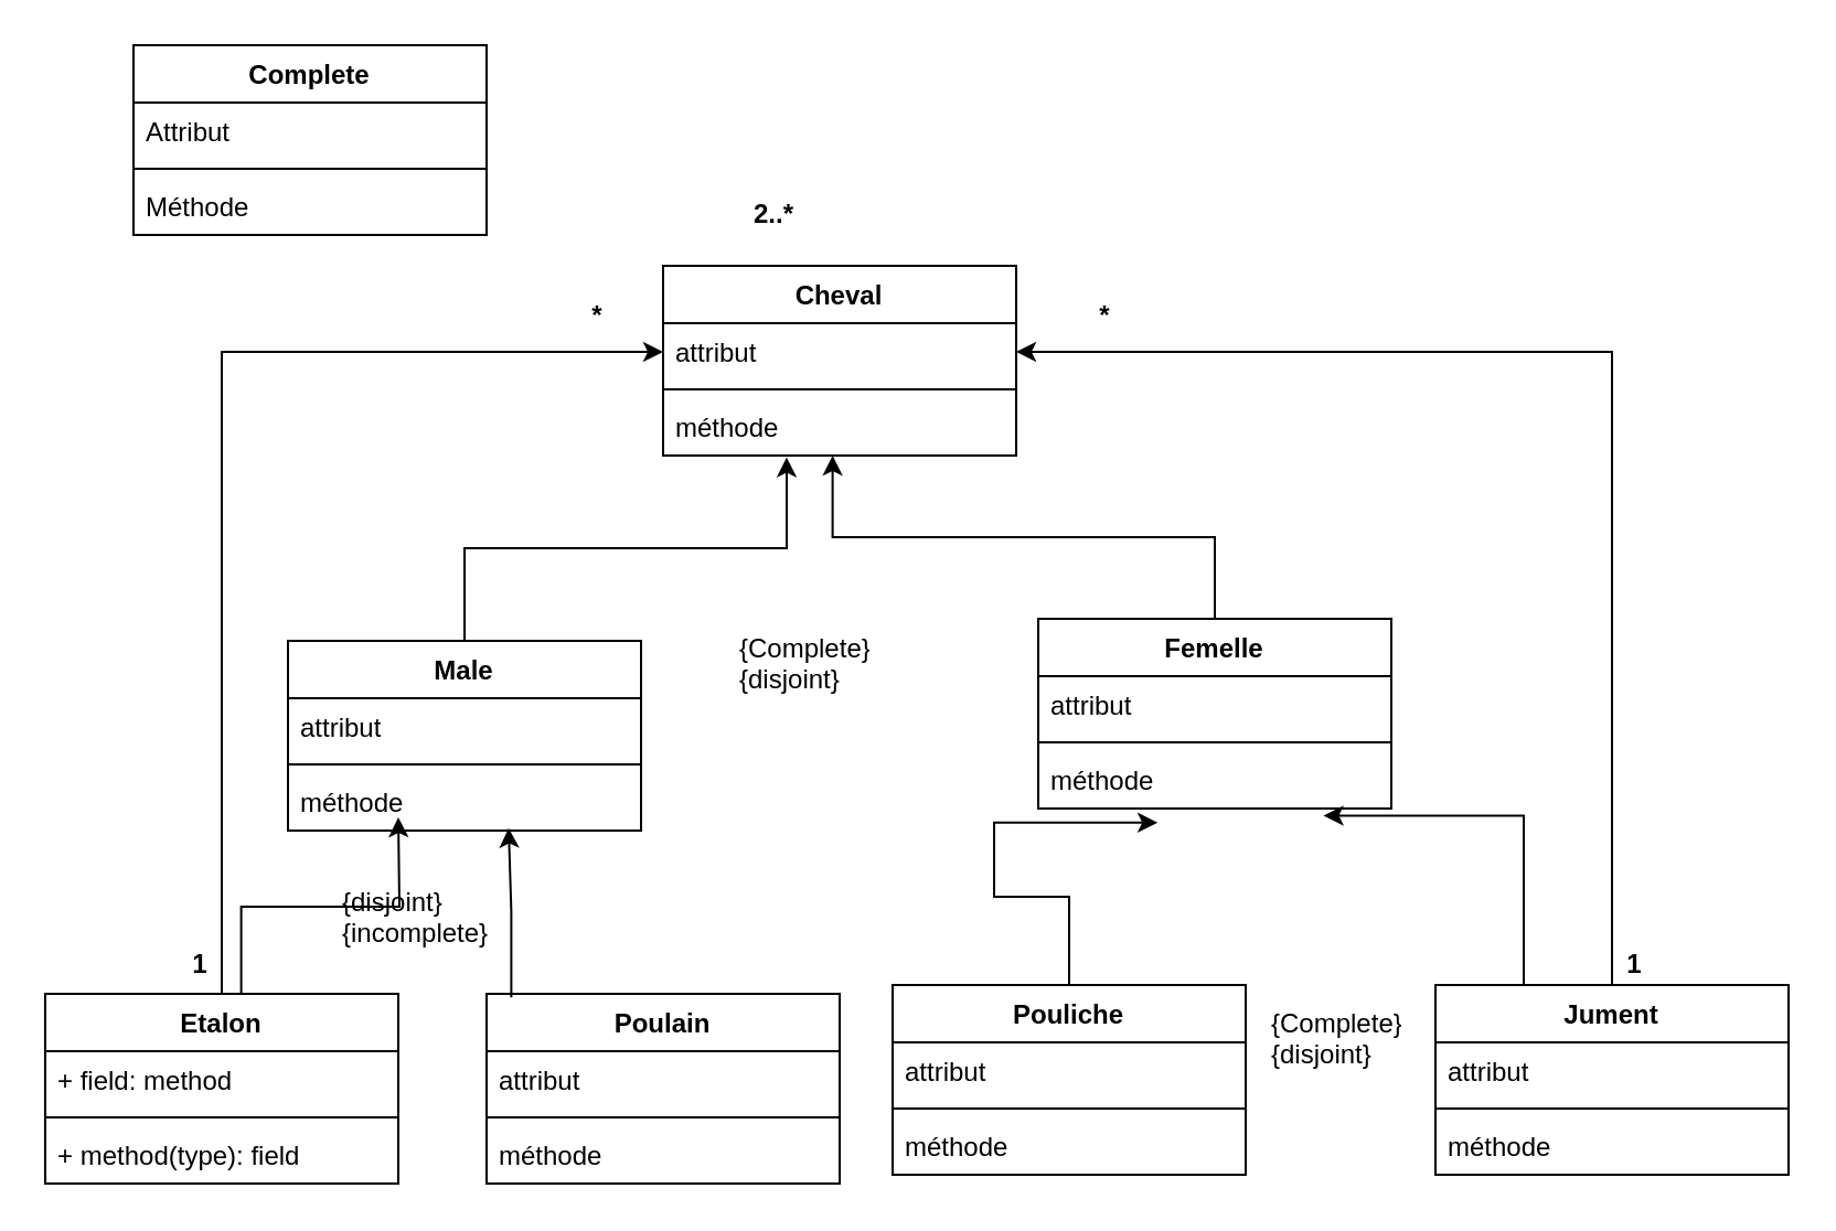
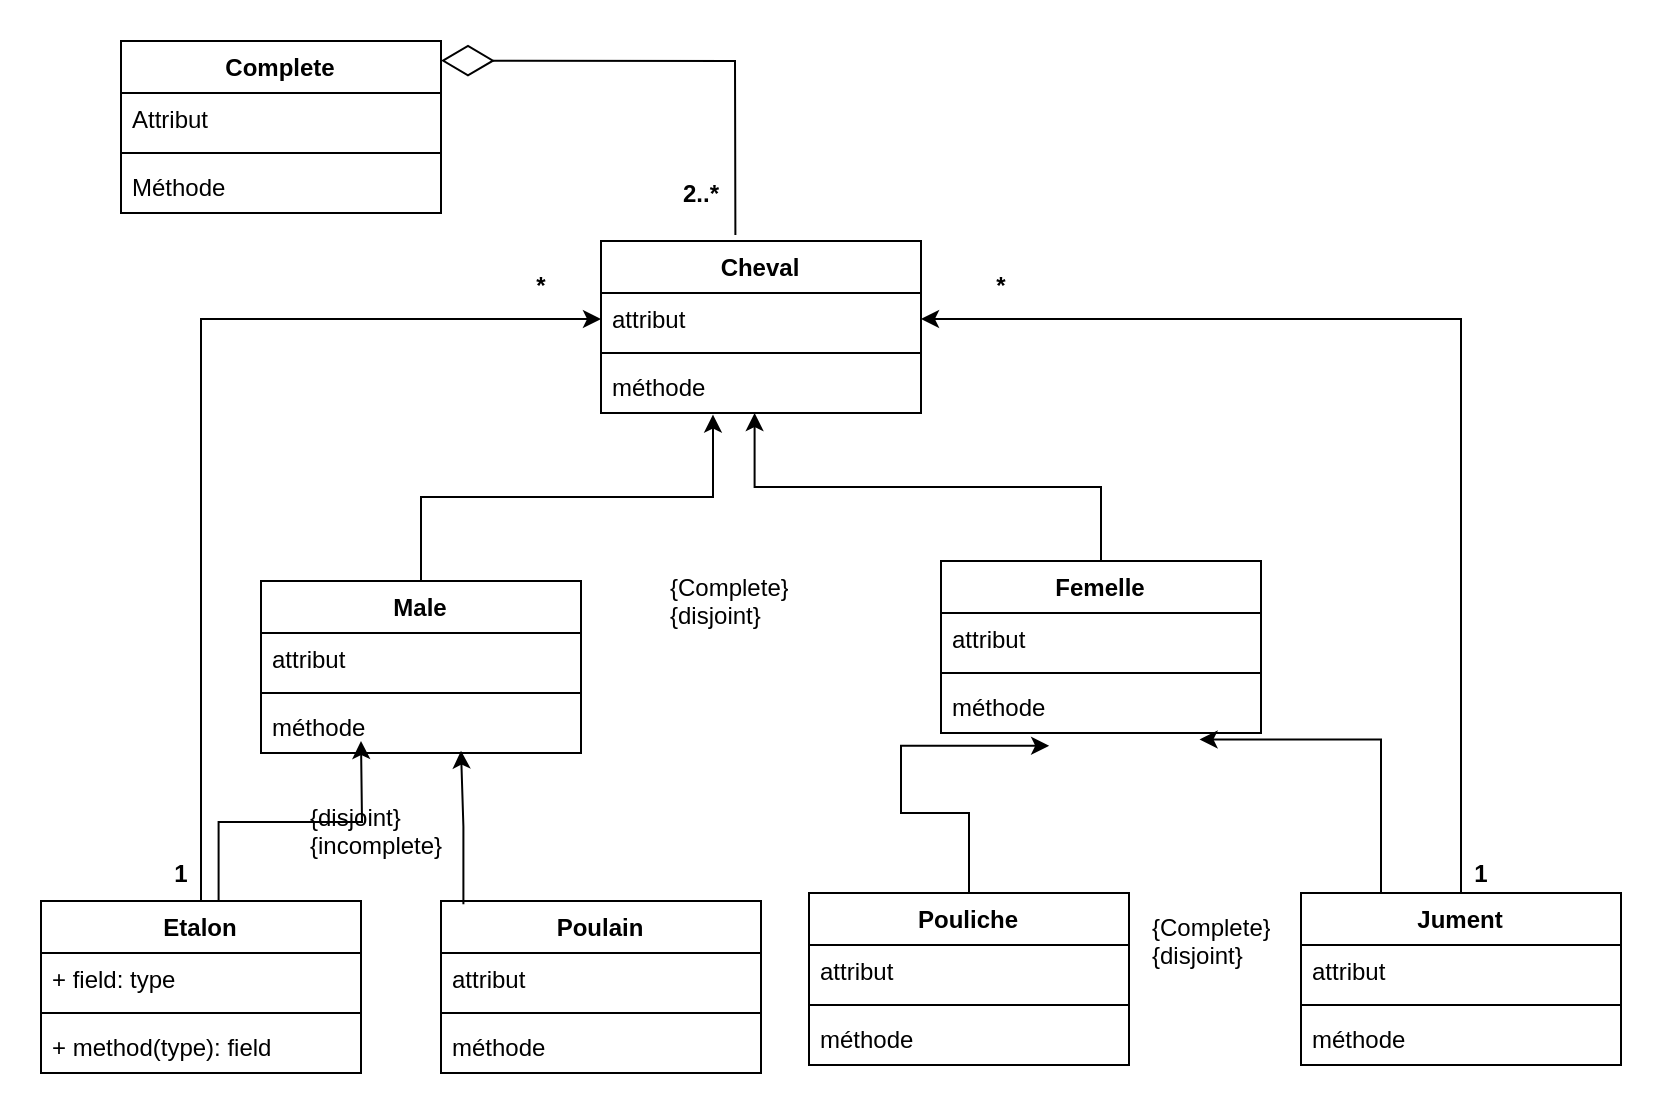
  <mxCell id="0" />
  <mxCell id="1" parent="0" />
  <mxCell id="2" style="edgeStyle=orthogonalEdgeStyle;rounded=0;orthogonalLoop=1;jettySize=auto;html=1;entryX=0;entryY=0.5;entryDx=0;entryDy=0;" edge="1" parent="1" source="3" target="8"><mxGeometry relative="1" as="geometry" /></mxCell>
  <mxCell id="3" value="Etalon" style="swimlane;fontStyle=1;align=center;verticalAlign=top;childLayout=stackLayout;horizontal=1;startSize=26;horizontalStack=0;resizeParent=1;resizeParentMax=0;resizeLast=0;collapsible=1;marginBottom=0;whiteSpace=wrap;html=1;" vertex="1" parent="1"><mxGeometry x="20" y="450" width="160" height="86" as="geometry" /></mxCell>
- <mxCell id="4" value="+ field: method" style="text;strokeColor=none;fillColor=none;align=left;verticalAlign=top;spacingLeft=4;spacingRight=4;overflow=hidden;rotatable=0;points=[[0,0.5],[1,0.5]];portConstraint=eastwest;whiteSpace=wrap;html=1;" vertex="1" parent="3"><mxGeometry y="26" width="160" height="26" as="geometry" /></mxCell>
+ <mxCell id="4" value="+ field: type" style="text;strokeColor=none;fillColor=none;align=left;verticalAlign=top;spacingLeft=4;spacingRight=4;overflow=hidden;rotatable=0;points=[[0,0.5],[1,0.5]];portConstraint=eastwest;whiteSpace=wrap;html=1;" vertex="1" parent="3"><mxGeometry y="26" width="160" height="26" as="geometry" /></mxCell>
  <mxCell id="5" value="" style="line;strokeWidth=1;fillColor=none;align=left;verticalAlign=middle;spacingTop=-1;spacingLeft=3;spacingRight=3;rotatable=0;labelPosition=right;points=[];portConstraint=eastwest;strokeColor=inherit;" vertex="1" parent="3"><mxGeometry y="52" width="160" height="8" as="geometry" /></mxCell>
  <mxCell id="6" value="+ method(type): field" style="text;strokeColor=none;fillColor=none;align=left;verticalAlign=top;spacingLeft=4;spacingRight=4;overflow=hidden;rotatable=0;points=[[0,0.5],[1,0.5]];portConstraint=eastwest;whiteSpace=wrap;html=1;" vertex="1" parent="3"><mxGeometry y="60" width="160" height="26" as="geometry" /></mxCell>
  <mxCell id="7" value="Cheval" style="swimlane;fontStyle=1;align=center;verticalAlign=top;childLayout=stackLayout;horizontal=1;startSize=26;horizontalStack=0;resizeParent=1;resizeParentMax=0;resizeLast=0;collapsible=1;marginBottom=0;whiteSpace=wrap;html=1;" vertex="1" parent="1"><mxGeometry x="300" y="120" width="160" height="86" as="geometry" /></mxCell>
  <mxCell id="8" value="attribut" style="text;strokeColor=none;fillColor=none;align=left;verticalAlign=top;spacingLeft=4;spacingRight=4;overflow=hidden;rotatable=0;points=[[0,0.5],[1,0.5]];portConstraint=eastwest;whiteSpace=wrap;html=1;" vertex="1" parent="7"><mxGeometry y="26" width="160" height="26" as="geometry" /></mxCell>
  <mxCell id="9" value="" style="line;strokeWidth=1;fillColor=none;align=left;verticalAlign=middle;spacingTop=-1;spacingLeft=3;spacingRight=3;rotatable=0;labelPosition=right;points=[];portConstraint=eastwest;strokeColor=inherit;" vertex="1" parent="7"><mxGeometry y="52" width="160" height="8" as="geometry" /></mxCell>
  <mxCell id="10" value="méthode" style="text;strokeColor=none;fillColor=none;align=left;verticalAlign=top;spacingLeft=4;spacingRight=4;overflow=hidden;rotatable=0;points=[[0,0.5],[1,0.5]];portConstraint=eastwest;whiteSpace=wrap;html=1;" vertex="1" parent="7"><mxGeometry y="60" width="160" height="26" as="geometry" /></mxCell>
  <mxCell id="11" value="Femelle" style="swimlane;fontStyle=1;align=center;verticalAlign=top;childLayout=stackLayout;horizontal=1;startSize=26;horizontalStack=0;resizeParent=1;resizeParentMax=0;resizeLast=0;collapsible=1;marginBottom=0;whiteSpace=wrap;html=1;" vertex="1" parent="1"><mxGeometry x="470" y="280" width="160" height="86" as="geometry" /></mxCell>
  <mxCell id="12" value="attribut" style="text;strokeColor=none;fillColor=none;align=left;verticalAlign=top;spacingLeft=4;spacingRight=4;overflow=hidden;rotatable=0;points=[[0,0.5],[1,0.5]];portConstraint=eastwest;whiteSpace=wrap;html=1;" vertex="1" parent="11"><mxGeometry y="26" width="160" height="26" as="geometry" /></mxCell>
  <mxCell id="13" value="" style="line;strokeWidth=1;fillColor=none;align=left;verticalAlign=middle;spacingTop=-1;spacingLeft=3;spacingRight=3;rotatable=0;labelPosition=right;points=[];portConstraint=eastwest;strokeColor=inherit;" vertex="1" parent="11"><mxGeometry y="52" width="160" height="8" as="geometry" /></mxCell>
  <mxCell id="14" value="méthode" style="text;strokeColor=none;fillColor=none;align=left;verticalAlign=top;spacingLeft=4;spacingRight=4;overflow=hidden;rotatable=0;points=[[0,0.5],[1,0.5]];portConstraint=eastwest;whiteSpace=wrap;html=1;" vertex="1" parent="11"><mxGeometry y="60" width="160" height="26" as="geometry" /></mxCell>
  <mxCell id="15" value="Male" style="swimlane;fontStyle=1;align=center;verticalAlign=top;childLayout=stackLayout;horizontal=1;startSize=26;horizontalStack=0;resizeParent=1;resizeParentMax=0;resizeLast=0;collapsible=1;marginBottom=0;whiteSpace=wrap;html=1;" vertex="1" parent="1"><mxGeometry x="130" y="290" width="160" height="86" as="geometry" /></mxCell>
  <mxCell id="16" value="attribut" style="text;strokeColor=none;fillColor=none;align=left;verticalAlign=top;spacingLeft=4;spacingRight=4;overflow=hidden;rotatable=0;points=[[0,0.5],[1,0.5]];portConstraint=eastwest;whiteSpace=wrap;html=1;" vertex="1" parent="15"><mxGeometry y="26" width="160" height="26" as="geometry" /></mxCell>
  <mxCell id="17" value="" style="line;strokeWidth=1;fillColor=none;align=left;verticalAlign=middle;spacingTop=-1;spacingLeft=3;spacingRight=3;rotatable=0;labelPosition=right;points=[];portConstraint=eastwest;strokeColor=inherit;" vertex="1" parent="15"><mxGeometry y="52" width="160" height="8" as="geometry" /></mxCell>
  <mxCell id="18" value="méthode" style="text;strokeColor=none;fillColor=none;align=left;verticalAlign=top;spacingLeft=4;spacingRight=4;overflow=hidden;rotatable=0;points=[[0,0.5],[1,0.5]];portConstraint=eastwest;whiteSpace=wrap;html=1;" vertex="1" parent="15"><mxGeometry y="60" width="160" height="26" as="geometry" /></mxCell>
  <mxCell id="19" value="Poulain" style="swimlane;fontStyle=1;align=center;verticalAlign=top;childLayout=stackLayout;horizontal=1;startSize=26;horizontalStack=0;resizeParent=1;resizeParentMax=0;resizeLast=0;collapsible=1;marginBottom=0;whiteSpace=wrap;html=1;" vertex="1" parent="1"><mxGeometry x="220" y="450" width="160" height="86" as="geometry" /></mxCell>
  <mxCell id="20" value="attribut" style="text;strokeColor=none;fillColor=none;align=left;verticalAlign=top;spacingLeft=4;spacingRight=4;overflow=hidden;rotatable=0;points=[[0,0.5],[1,0.5]];portConstraint=eastwest;whiteSpace=wrap;html=1;" vertex="1" parent="19"><mxGeometry y="26" width="160" height="26" as="geometry" /></mxCell>
  <mxCell id="21" value="" style="line;strokeWidth=1;fillColor=none;align=left;verticalAlign=middle;spacingTop=-1;spacingLeft=3;spacingRight=3;rotatable=0;labelPosition=right;points=[];portConstraint=eastwest;strokeColor=inherit;" vertex="1" parent="19"><mxGeometry y="52" width="160" height="8" as="geometry" /></mxCell>
  <mxCell id="22" value="méthode" style="text;strokeColor=none;fillColor=none;align=left;verticalAlign=top;spacingLeft=4;spacingRight=4;overflow=hidden;rotatable=0;points=[[0,0.5],[1,0.5]];portConstraint=eastwest;whiteSpace=wrap;html=1;" vertex="1" parent="19"><mxGeometry y="60" width="160" height="26" as="geometry" /></mxCell>
  <mxCell id="23" value="Pouliche" style="swimlane;fontStyle=1;align=center;verticalAlign=top;childLayout=stackLayout;horizontal=1;startSize=26;horizontalStack=0;resizeParent=1;resizeParentMax=0;resizeLast=0;collapsible=1;marginBottom=0;whiteSpace=wrap;html=1;" vertex="1" parent="1"><mxGeometry x="404" y="446" width="160" height="86" as="geometry" /></mxCell>
  <mxCell id="24" value="attribut" style="text;strokeColor=none;fillColor=none;align=left;verticalAlign=top;spacingLeft=4;spacingRight=4;overflow=hidden;rotatable=0;points=[[0,0.5],[1,0.5]];portConstraint=eastwest;whiteSpace=wrap;html=1;" vertex="1" parent="23"><mxGeometry y="26" width="160" height="26" as="geometry" /></mxCell>
  <mxCell id="25" value="" style="line;strokeWidth=1;fillColor=none;align=left;verticalAlign=middle;spacingTop=-1;spacingLeft=3;spacingRight=3;rotatable=0;labelPosition=right;points=[];portConstraint=eastwest;strokeColor=inherit;" vertex="1" parent="23"><mxGeometry y="52" width="160" height="8" as="geometry" /></mxCell>
  <mxCell id="26" value="méthode" style="text;strokeColor=none;fillColor=none;align=left;verticalAlign=top;spacingLeft=4;spacingRight=4;overflow=hidden;rotatable=0;points=[[0,0.5],[1,0.5]];portConstraint=eastwest;whiteSpace=wrap;html=1;" vertex="1" parent="23"><mxGeometry y="60" width="160" height="26" as="geometry" /></mxCell>
  <mxCell id="27" style="edgeStyle=orthogonalEdgeStyle;rounded=0;orthogonalLoop=1;jettySize=auto;html=1;entryX=1;entryY=0.5;entryDx=0;entryDy=0;" edge="1" parent="1" source="28" target="8"><mxGeometry relative="1" as="geometry" /></mxCell>
  <mxCell id="28" value="Jument" style="swimlane;fontStyle=1;align=center;verticalAlign=top;childLayout=stackLayout;horizontal=1;startSize=26;horizontalStack=0;resizeParent=1;resizeParentMax=0;resizeLast=0;collapsible=1;marginBottom=0;whiteSpace=wrap;html=1;" vertex="1" parent="1"><mxGeometry x="650" y="446" width="160" height="86" as="geometry" /></mxCell>
  <mxCell id="29" value="attribut" style="text;strokeColor=none;fillColor=none;align=left;verticalAlign=top;spacingLeft=4;spacingRight=4;overflow=hidden;rotatable=0;points=[[0,0.5],[1,0.5]];portConstraint=eastwest;whiteSpace=wrap;html=1;" vertex="1" parent="28"><mxGeometry y="26" width="160" height="26" as="geometry" /></mxCell>
  <mxCell id="30" value="" style="line;strokeWidth=1;fillColor=none;align=left;verticalAlign=middle;spacingTop=-1;spacingLeft=3;spacingRight=3;rotatable=0;labelPosition=right;points=[];portConstraint=eastwest;strokeColor=inherit;" vertex="1" parent="28"><mxGeometry y="52" width="160" height="8" as="geometry" /></mxCell>
  <mxCell id="31" value="méthode" style="text;strokeColor=none;fillColor=none;align=left;verticalAlign=top;spacingLeft=4;spacingRight=4;overflow=hidden;rotatable=0;points=[[0,0.5],[1,0.5]];portConstraint=eastwest;whiteSpace=wrap;html=1;" vertex="1" parent="28"><mxGeometry y="60" width="160" height="26" as="geometry" /></mxCell>
  <mxCell id="32" value="{Complete}&lt;div&gt;{disjoint}&lt;/div&gt;" style="text;strokeColor=none;fillColor=none;align=left;verticalAlign=top;spacingLeft=4;spacingRight=4;overflow=hidden;rotatable=0;points=[[0,0.5],[1,0.5]];portConstraint=eastwest;whiteSpace=wrap;html=1;" vertex="1" parent="1"><mxGeometry x="329" y="280" width="102" height="40" as="geometry" /></mxCell>
  <mxCell id="33" value="{Complete}&lt;div&gt;{disjoint}&lt;/div&gt;" style="text;strokeColor=none;fillColor=none;align=left;verticalAlign=top;spacingLeft=4;spacingRight=4;overflow=hidden;rotatable=0;points=[[0,0.5],[1,0.5]];portConstraint=eastwest;whiteSpace=wrap;html=1;" vertex="1" parent="1"><mxGeometry x="570" y="450" width="102" height="40" as="geometry" /></mxCell>
  <mxCell id="34" value="{disjoint}&lt;div&gt;{incomplete}&lt;/div&gt;" style="text;strokeColor=none;fillColor=none;align=left;verticalAlign=top;spacingLeft=4;spacingRight=4;overflow=hidden;rotatable=0;points=[[0,0.5],[1,0.5]];portConstraint=eastwest;whiteSpace=wrap;html=1;" vertex="1" parent="1"><mxGeometry x="149" y="395" width="102" height="40" as="geometry" /></mxCell>
  <mxCell id="35" style="edgeStyle=orthogonalEdgeStyle;rounded=0;orthogonalLoop=1;jettySize=auto;html=1;entryX=0.188;entryY=1.154;entryDx=0;entryDy=0;entryPerimeter=0;exitX=0.555;exitY=0;exitDx=0;exitDy=0;exitPerimeter=0;" edge="1" parent="1" source="3"><mxGeometry relative="1" as="geometry"><mxPoint x="119.92" y="440" as="sourcePoint" /><mxPoint x="180" y="370.004" as="targetPoint" /></mxGeometry></mxCell>
  <mxCell id="36" style="edgeStyle=orthogonalEdgeStyle;rounded=0;orthogonalLoop=1;jettySize=auto;html=1;entryX=0.423;entryY=1.108;entryDx=0;entryDy=0;entryPerimeter=0;exitX=0.07;exitY=0.019;exitDx=0;exitDy=0;exitPerimeter=0;" edge="1" parent="1" source="19"><mxGeometry relative="1" as="geometry"><mxPoint x="332.32" y="446" as="sourcePoint" /><mxPoint x="230" y="374.808" as="targetPoint" /></mxGeometry></mxCell>
  <mxCell id="37" style="edgeStyle=orthogonalEdgeStyle;rounded=0;orthogonalLoop=1;jettySize=auto;html=1;entryX=0.338;entryY=1.246;entryDx=0;entryDy=0;entryPerimeter=0;" edge="1" parent="1" source="23" target="14"><mxGeometry relative="1" as="geometry" /></mxCell>
  <mxCell id="38" style="edgeStyle=orthogonalEdgeStyle;rounded=0;orthogonalLoop=1;jettySize=auto;html=1;entryX=0.808;entryY=1.123;entryDx=0;entryDy=0;entryPerimeter=0;exitX=0.25;exitY=0;exitDx=0;exitDy=0;" edge="1" parent="1" source="28" target="14"><mxGeometry relative="1" as="geometry" /></mxCell>
  <mxCell id="39" style="edgeStyle=orthogonalEdgeStyle;rounded=0;orthogonalLoop=1;jettySize=auto;html=1;entryX=0.35;entryY=1.031;entryDx=0;entryDy=0;entryPerimeter=0;" edge="1" parent="1" source="15" target="10"><mxGeometry relative="1" as="geometry" /></mxCell>
  <mxCell id="40" style="edgeStyle=orthogonalEdgeStyle;rounded=0;orthogonalLoop=1;jettySize=auto;html=1;entryX=0.48;entryY=1;entryDx=0;entryDy=0;entryPerimeter=0;" edge="1" parent="1" source="11" target="10"><mxGeometry relative="1" as="geometry" /></mxCell>
  <mxCell id="41" value="1" style="text;align=center;fontStyle=1;verticalAlign=middle;spacingLeft=3;spacingRight=3;strokeColor=none;rotatable=0;points=[[0,0.5],[1,0.5]];portConstraint=eastwest;html=1;" vertex="1" parent="1"><mxGeometry x="50" y="424" width="80" height="26" as="geometry" /></mxCell>
  <mxCell id="42" value="*" style="text;align=center;fontStyle=1;verticalAlign=middle;spacingLeft=3;spacingRight=3;strokeColor=none;rotatable=0;points=[[0,0.5],[1,0.5]];portConstraint=eastwest;html=1;" vertex="1" parent="1"><mxGeometry x="230" y="130" width="80" height="26" as="geometry" /></mxCell>
  <mxCell id="43" value="1" style="text;align=center;fontStyle=1;verticalAlign=middle;spacingLeft=3;spacingRight=3;strokeColor=none;rotatable=0;points=[[0,0.5],[1,0.5]];portConstraint=eastwest;html=1;" vertex="1" parent="1"><mxGeometry x="700" y="424" width="80" height="26" as="geometry" /></mxCell>
  <mxCell id="44" value="*" style="text;align=center;fontStyle=1;verticalAlign=middle;spacingLeft=3;spacingRight=3;strokeColor=none;rotatable=0;points=[[0,0.5],[1,0.5]];portConstraint=eastwest;html=1;" vertex="1" parent="1"><mxGeometry x="460" y="130" width="80" height="26" as="geometry" /></mxCell>
  <mxCell id="45" value="Complete" style="swimlane;fontStyle=1;align=center;verticalAlign=top;childLayout=stackLayout;horizontal=1;startSize=26;horizontalStack=0;resizeParent=1;resizeParentMax=0;resizeLast=0;collapsible=1;marginBottom=0;whiteSpace=wrap;html=1;" vertex="1" parent="1"><mxGeometry x="60" y="20" width="160" height="86" as="geometry" /></mxCell>
  <mxCell id="46" value="Attribut" style="text;strokeColor=none;fillColor=none;align=left;verticalAlign=top;spacingLeft=4;spacingRight=4;overflow=hidden;rotatable=0;points=[[0,0.5],[1,0.5]];portConstraint=eastwest;whiteSpace=wrap;html=1;" vertex="1" parent="45"><mxGeometry y="26" width="160" height="26" as="geometry" /></mxCell>
  <mxCell id="47" value="" style="line;strokeWidth=1;fillColor=none;align=left;verticalAlign=middle;spacingTop=-1;spacingLeft=3;spacingRight=3;rotatable=0;labelPosition=right;points=[];portConstraint=eastwest;strokeColor=inherit;" vertex="1" parent="45"><mxGeometry y="52" width="160" height="8" as="geometry" /></mxCell>
  <mxCell id="48" value="Méthode" style="text;strokeColor=none;fillColor=none;align=left;verticalAlign=top;spacingLeft=4;spacingRight=4;overflow=hidden;rotatable=0;points=[[0,0.5],[1,0.5]];portConstraint=eastwest;whiteSpace=wrap;html=1;" vertex="1" parent="45"><mxGeometry y="60" width="160" height="26" as="geometry" /></mxCell>
+ <mxCell id="49" value="" style="endArrow=diamondThin;endFill=0;endSize=24;html=1;rounded=0;entryX=1;entryY=0.114;entryDx=0;entryDy=0;entryPerimeter=0;exitX=0.42;exitY=-0.035;exitDx=0;exitDy=0;exitPerimeter=0;" edge="1" parent="1" source="7" target="45"><mxGeometry width="160" relative="1" as="geometry"><mxPoint x="300" as="sourcePoint" y="30" /><mxPoint x="460" as="targetPoint" y="30" /><Array as="points"><mxPoint x="367" y="30" /></Array></mxGeometry></mxCell>
  <mxCell id="50" value="2..*" style="text;align=center;fontStyle=1;verticalAlign=middle;spacingLeft=3;spacingRight=3;strokeColor=none;rotatable=0;points=[[0,0.5],[1,0.5]];portConstraint=eastwest;html=1;" vertex="1" parent="1"><mxGeometry x="310" y="84" width="80" height="26" as="geometry" /></mxCell>
